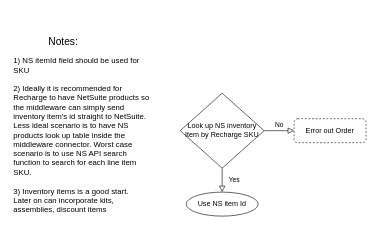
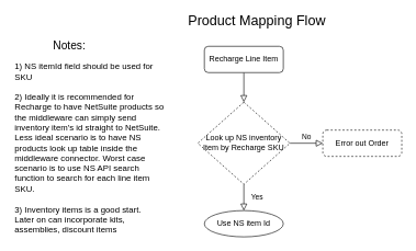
  <mxCell id="0" />
  <mxCell id="1" parent="0" />
+ <mxCell id="2" value="" style="rounded=0;html=1;jettySize=auto;orthogonalLoop=1;fontSize=11;endArrow=block;endFill=0;endSize=8;strokeWidth=1;shadow=0;labelBackgroundColor=none;edgeStyle=orthogonalEdgeStyle;" parent="1" source="3" target="6" edge="1"><mxGeometry relative="1" as="geometry" /></mxCell>
+ <mxCell id="3" value="Recharge Line Item" style="rounded=1;whiteSpace=wrap;html=1;fontSize=12;glass=0;strokeWidth=1;shadow=0;" parent="1" vertex="1"><mxGeometry x="310" y="70" width="120" height="40" as="geometry" /></mxCell>
  <mxCell id="4" value="Yes" style="rounded=0;html=1;jettySize=auto;orthogonalLoop=1;fontSize=11;endArrow=block;endFill=0;endSize=8;strokeWidth=1;shadow=0;labelBackgroundColor=none;edgeStyle=orthogonalEdgeStyle;entryX=0.5;entryY=0;entryDx=0;entryDy=0;" parent="1" source="6" target="8" edge="1"><mxGeometry y="20" relative="1" as="geometry"><mxPoint as="offset" /><mxPoint x="370" y="280" as="targetPoint" /></mxGeometry></mxCell>
  <mxCell id="5" value="No" style="edgeStyle=orthogonalEdgeStyle;rounded=0;html=1;jettySize=auto;orthogonalLoop=1;fontSize=11;endArrow=block;endFill=0;endSize=8;strokeWidth=1;shadow=0;labelBackgroundColor=none;" parent="1" source="6" target="7" edge="1"><mxGeometry y="10" relative="1" as="geometry"><mxPoint as="offset" /></mxGeometry></mxCell>
- <mxCell id="6" value="Look up NS inventory Item by Recharge SKU" style="rhombus;whiteSpace=wrap;html=1;shadow=0;fontFamily=Helvetica;fontSize=12;align=center;strokeWidth=1;spacing=6;spacingTop=-4;" parent="1" vertex="1"><mxGeometry x="300" y="155" width="140" height="125" as="geometry" /></mxCell>
+ <mxCell id="6" value="Look up NS inventory Item by Recharge SKU" style="rhombus;whiteSpace=wrap;html=1;shadow=0;fontFamily=Helvetica;fontSize=12;align=center;strokeWidth=1;spacing=6;spacingTop=-4;dashed=1;" parent="1" vertex="1"><mxGeometry x="300" y="155" width="140" height="125" as="geometry" /></mxCell>
  <mxCell id="7" value="Error out Order" style="rounded=1;whiteSpace=wrap;html=1;fontSize=12;glass=0;strokeWidth=1;shadow=0;dashed=1;" parent="1" vertex="1"><mxGeometry x="490" y="197.5" width="120" height="40" as="geometry" /></mxCell>
  <mxCell id="8" value="Use NS item Id" style="ellipse;whiteSpace=wrap;html=1;fontSize=12;glass=0;strokeWidth=1;shadow=0;" parent="1" vertex="1"><mxGeometry x="310" y="320" width="120" height="40" as="geometry" /></mxCell>
+ <mxCell id="9" value="Product Mapping Flow" style="text;html=1;strokeColor=none;fillColor=none;align=center;verticalAlign=middle;whiteSpace=wrap;rounded=0;fontSize=21;" vertex="1" parent="1"><mxGeometry x="260" y="20" width="260" height="20" as="geometry" /></mxCell>
  <mxCell id="10" value="Notes:" style="text;html=1;strokeColor=none;fillColor=none;align=center;verticalAlign=middle;whiteSpace=wrap;rounded=0;dashed=1;fontSize=17;" vertex="1" parent="1"><mxGeometry x="50" y="60" width="110" height="20" as="geometry" /></mxCell>
  <mxCell id="11" value="1) NS itemId field should be used for SKU&lt;br&gt;&lt;br&gt;2) Ideally it is recommended for Recharge to have NetSuite products so the middleware can simply send inventory item's id straight to NetSuite. Less ideal scenario is to have NS products look up table inside the middleware connector. Worst case scenario is to use NS API search function to search for each line item SKU.&lt;br&gt;&lt;br&gt;3) Inventory items is a good start.&amp;nbsp; Later on can incorporate kits, assemblies, discount items" style="text;html=1;strokeColor=none;fillColor=none;align=left;verticalAlign=middle;whiteSpace=wrap;rounded=0;dashed=1;fontSize=13;" vertex="1" parent="1"><mxGeometry x="20" y="205" width="230" height="40" as="geometry" /></mxCell>
